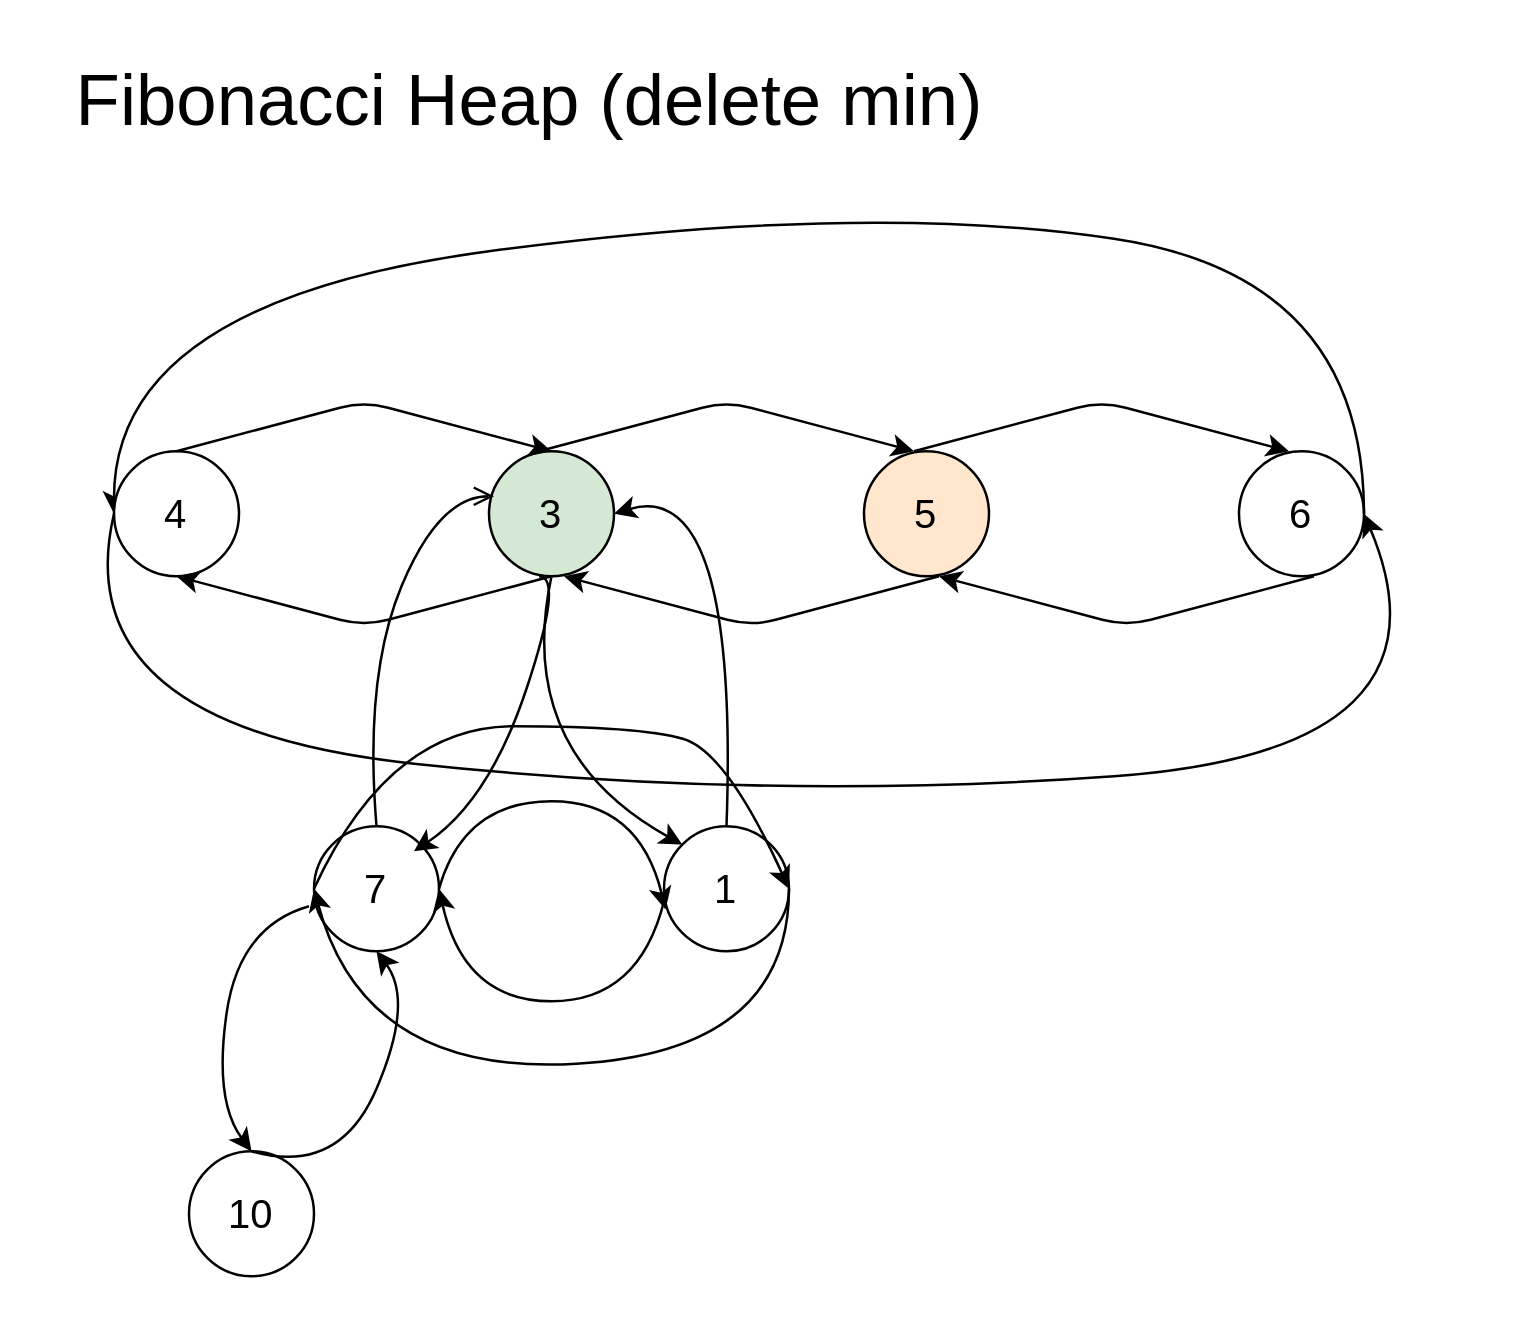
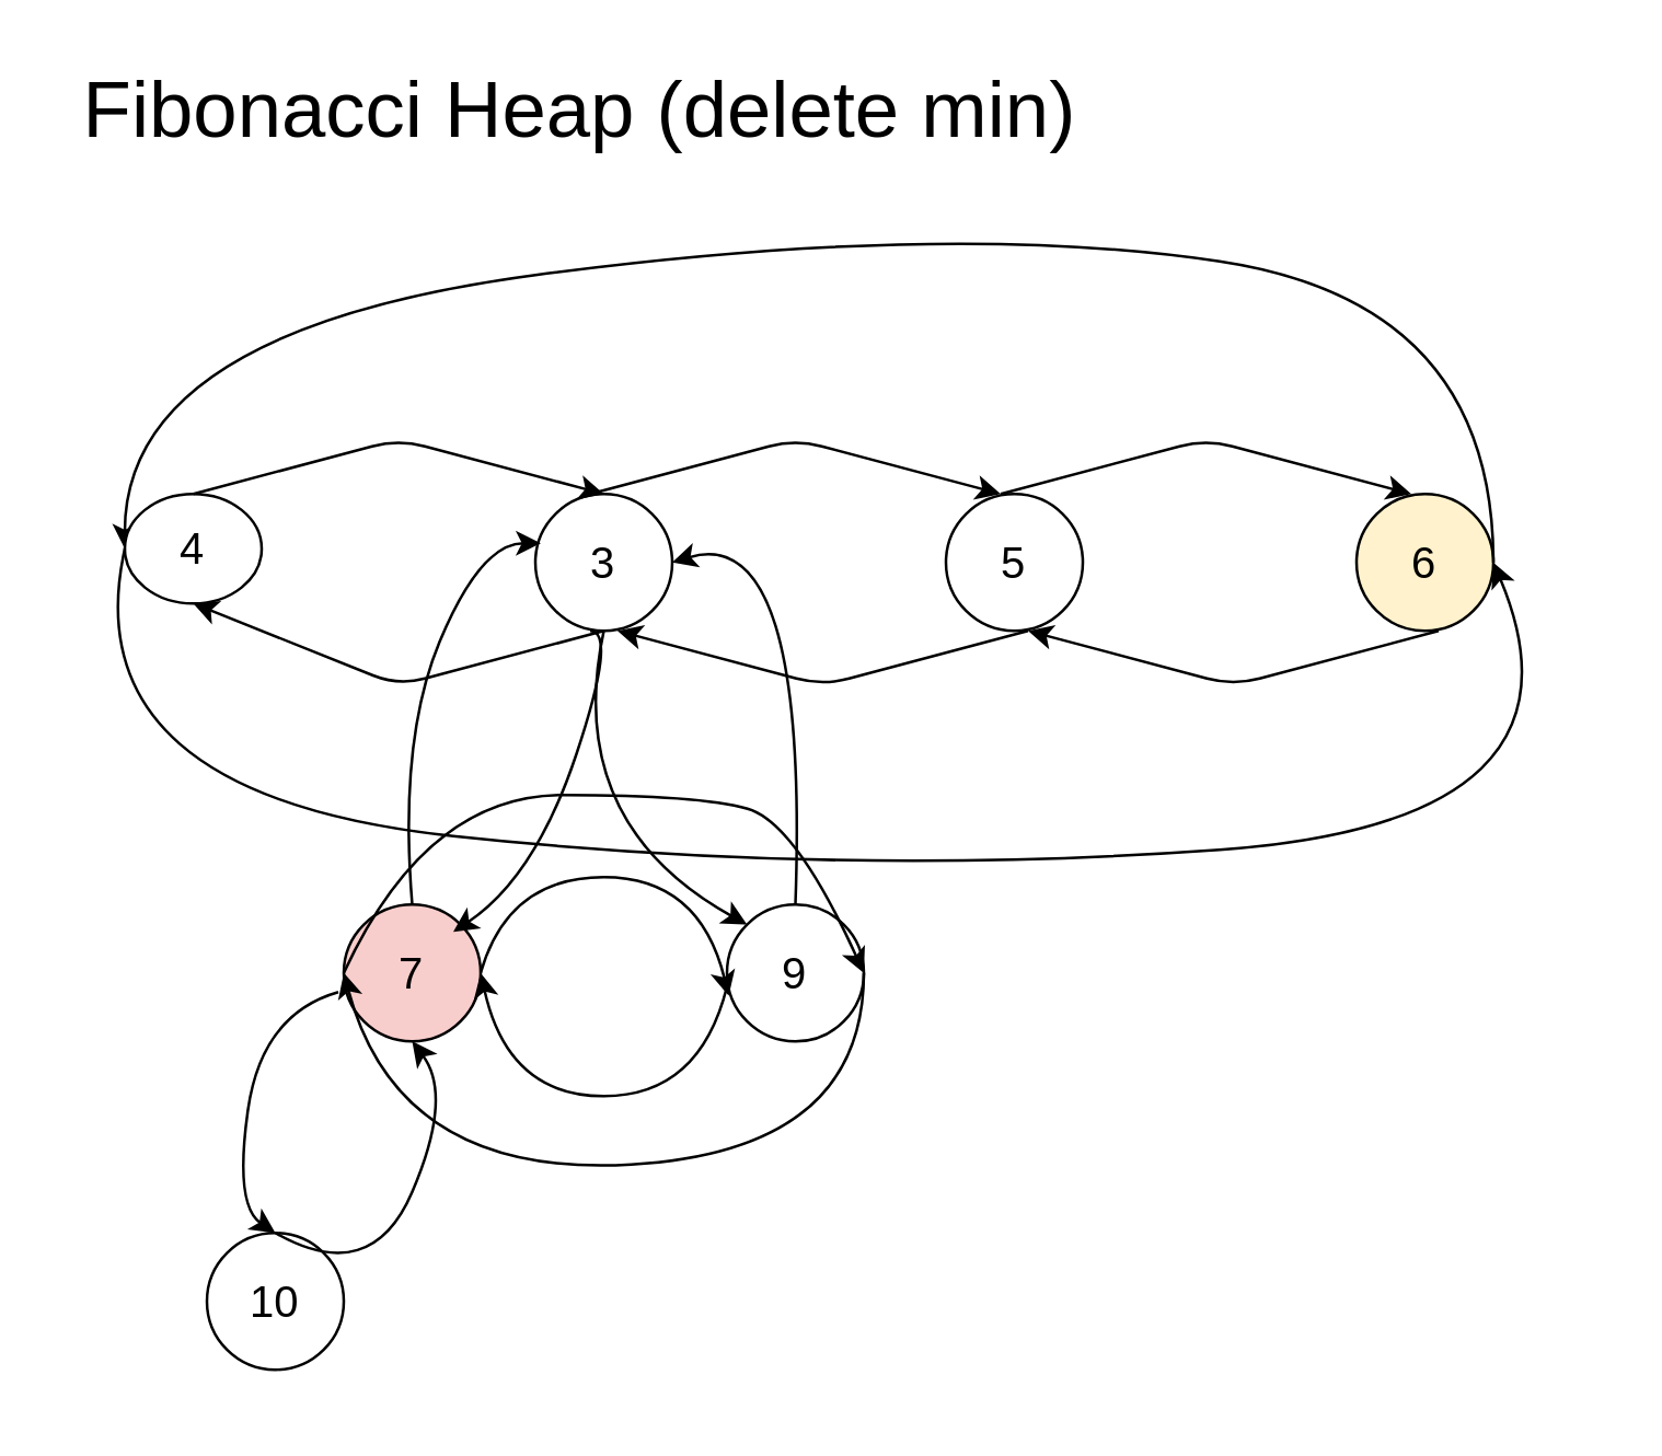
  <mxCell id="0" />
  <mxCell id="1" parent="0" />
  <mxCell id="2" value="Fibonacci Heap (delete min)&amp;nbsp;" style="text;html=1;align=center;verticalAlign=middle;resizable=0;points=[];autosize=1;strokeColor=none;fillColor=none;fontSize=29;" parent="1" vertex="1"><mxGeometry x="20" y="20" width="390" height="40" as="geometry" /></mxCell>
- <mxCell id="3" value="&lt;font style=&quot;font-size: 16px&quot;&gt;6&lt;/font&gt;" style="ellipse;whiteSpace=wrap;html=1;aspect=fixed;" parent="1" vertex="1"><mxGeometry x="495" y="180" width="50" height="50" as="geometry" /></mxCell>
+ <mxCell id="3" value="&lt;font style=&quot;font-size: 16px&quot;&gt;6&lt;/font&gt;" style="ellipse;whiteSpace=wrap;html=1;aspect=fixed;fillColor=#fff2cc;" parent="1" vertex="1"><mxGeometry x="495" y="180" width="50" height="50" as="geometry" /></mxCell>
  <mxCell id="4" value="" style="curved=1;endArrow=classic;html=1;exitX=1;exitY=0.5;exitDx=0;exitDy=0;entryX=0;entryY=0.5;entryDx=0;entryDy=0;" parent="1" source="3" target="5" edge="1"><mxGeometry width="50" height="50" relative="1" as="geometry"><mxPoint x="205" y="570" as="sourcePoint" /><mxPoint x="255" y="520" as="targetPoint" /><Array as="points"><mxPoint x="545" y="110" /><mxPoint x="345" y="80" /><mxPoint x="45" y="120" /></Array></mxGeometry></mxCell>
- <mxCell id="5" value="&lt;font style=&quot;font-size: 16px&quot;&gt;4&lt;/font&gt;" style="ellipse;whiteSpace=wrap;html=1;aspect=fixed;" parent="1" vertex="1"><mxGeometry x="45" y="180" width="50" height="50" as="geometry" /></mxCell>
- <mxCell id="6" value="&lt;font style=&quot;font-size: 16px&quot;&gt;3&lt;/font&gt;" style="ellipse;whiteSpace=wrap;html=1;aspect=fixed;fillColor=#d5e8d4;" parent="1" vertex="1"><mxGeometry x="195" y="180" width="50" height="50" as="geometry" /></mxCell>
- <mxCell id="7" value="&lt;font style=&quot;font-size: 16px&quot;&gt;5&lt;/font&gt;" style="ellipse;whiteSpace=wrap;html=1;aspect=fixed;fillColor=#ffe6cc;" parent="1" vertex="1"><mxGeometry x="345" y="180" width="50" height="50" as="geometry" /></mxCell>
+ <mxCell id="5" value="&lt;font style=&quot;font-size: 16px&quot;&gt;4&lt;/font&gt;" style="ellipse;whiteSpace=wrap;html=1;aspect=fixed;" parent="1" vertex="1"><mxGeometry x="45" y="180" width="50" height="40" as="geometry" /></mxCell>
+ <mxCell id="6" value="&lt;font style=&quot;font-size: 16px&quot;&gt;3&lt;/font&gt;" style="ellipse;whiteSpace=wrap;html=1;aspect=fixed;" parent="1" vertex="1"><mxGeometry x="195" y="180" width="50" height="50" as="geometry" /></mxCell>
+ <mxCell id="7" value="&lt;font style=&quot;font-size: 16px&quot;&gt;5&lt;/font&gt;" style="ellipse;whiteSpace=wrap;html=1;aspect=fixed;" parent="1" vertex="1"><mxGeometry x="345" y="180" width="50" height="50" as="geometry" /></mxCell>
  <mxCell id="8" value="" style="endArrow=classic;html=1;exitX=0.5;exitY=0;exitDx=0;exitDy=0;entryX=0.5;entryY=0;entryDx=0;entryDy=0;" parent="1" source="5" target="6" edge="1"><mxGeometry x="20" y="80" width="50" height="50" as="geometry"><mxPoint x="205" y="570" as="sourcePoint" /><mxPoint x="255" y="520" as="targetPoint" /><Array as="points"><mxPoint x="145" y="160" /></Array></mxGeometry></mxCell>
  <mxCell id="9" value="" style="endArrow=classic;html=1;exitX=0.5;exitY=0;exitDx=0;exitDy=0;entryX=0.5;entryY=0;entryDx=0;entryDy=0;" parent="1" edge="1"><mxGeometry x="20" y="80" width="50" height="50" as="geometry"><mxPoint x="215" y="180" as="sourcePoint" /><mxPoint x="365" y="180" as="targetPoint" /><Array as="points"><mxPoint x="290" y="160" /></Array></mxGeometry></mxCell>
  <mxCell id="10" value="" style="endArrow=classic;html=1;exitX=0.5;exitY=0;exitDx=0;exitDy=0;entryX=0.5;entryY=0;entryDx=0;entryDy=0;" parent="1" edge="1"><mxGeometry x="20" y="80" width="50" height="50" as="geometry"><mxPoint x="365" y="180" as="sourcePoint" /><mxPoint x="515" y="180" as="targetPoint" /><Array as="points"><mxPoint x="440" y="160" /></Array></mxGeometry></mxCell>
  <mxCell id="11" value="" style="endArrow=classic;html=1;exitX=0.5;exitY=1;exitDx=0;exitDy=0;entryX=0.5;entryY=1;entryDx=0;entryDy=0;" parent="1" source="6" target="5" edge="1"><mxGeometry x="20" y="80" width="50" height="50" as="geometry"><mxPoint x="205" y="570" as="sourcePoint" /><mxPoint x="255" y="520" as="targetPoint" /><Array as="points"><mxPoint x="145" y="250" /></Array></mxGeometry></mxCell>
  <mxCell id="12" value="" style="endArrow=classic;html=1;exitX=0.5;exitY=1;exitDx=0;exitDy=0;entryX=0.5;entryY=1;entryDx=0;entryDy=0;" parent="1" edge="1"><mxGeometry x="20" y="80" width="50" height="50" as="geometry"><mxPoint x="375" y="230" as="sourcePoint" /><mxPoint x="225" y="230" as="targetPoint" /><Array as="points"><mxPoint x="300" y="250" /></Array></mxGeometry></mxCell>
  <mxCell id="13" value="" style="endArrow=classic;html=1;exitX=0.5;exitY=1;exitDx=0;exitDy=0;entryX=0.5;entryY=1;entryDx=0;entryDy=0;" parent="1" edge="1"><mxGeometry x="20" y="80" width="50" height="50" as="geometry"><mxPoint x="525" y="230" as="sourcePoint" /><mxPoint x="375" y="230" as="targetPoint" /><Array as="points"><mxPoint x="450" y="250" /></Array></mxGeometry></mxCell>
  <mxCell id="14" value="" style="curved=1;endArrow=classic;html=1;exitX=0;exitY=0.5;exitDx=0;exitDy=0;entryX=1;entryY=0.5;entryDx=0;entryDy=0;" parent="1" source="5" target="3" edge="1"><mxGeometry x="20" y="80" width="50" height="50" as="geometry"><mxPoint x="595" y="515" as="sourcePoint" /><mxPoint x="555" y="210" as="targetPoint" /><Array as="points"><mxPoint x="25" y="290" /><mxPoint x="305" y="320" /><mxPoint x="585" y="300" /></Array></mxGeometry></mxCell>
- <mxCell id="15" value="&lt;font style=&quot;font-size: 16px&quot;&gt;7&lt;/font&gt;" style="ellipse;whiteSpace=wrap;html=1;aspect=fixed;" parent="1" vertex="1"><mxGeometry x="125" y="330" width="50" height="50" as="geometry" /></mxCell>
- <mxCell id="16" value="&lt;font style=&quot;font-size: 16px&quot;&gt;1&lt;/font&gt;" style="ellipse;whiteSpace=wrap;html=1;aspect=fixed;" parent="1" vertex="1"><mxGeometry x="265" y="330" width="50" height="50" as="geometry" /></mxCell>
+ <mxCell id="15" value="&lt;font style=&quot;font-size: 16px&quot;&gt;7&lt;/font&gt;" style="ellipse;whiteSpace=wrap;html=1;aspect=fixed;fillColor=#f8cecc;" parent="1" vertex="1"><mxGeometry x="125" y="330" width="50" height="50" as="geometry" /></mxCell>
+ <mxCell id="16" value="&lt;font style=&quot;font-size: 16px&quot;&gt;9&lt;/font&gt;" style="ellipse;whiteSpace=wrap;html=1;aspect=fixed;" parent="1" vertex="1"><mxGeometry x="265" y="330" width="50" height="50" as="geometry" /></mxCell>
  <mxCell id="17" value="" style="curved=1;endArrow=classic;html=1;exitX=1;exitY=0.5;exitDx=0;exitDy=0;entryX=0.013;entryY=0.667;entryDx=0;entryDy=0;entryPerimeter=0;" parent="1" source="15" target="16" edge="1"><mxGeometry x="20" y="80" width="50" height="50" as="geometry"><mxPoint x="205" y="570" as="sourcePoint" /><mxPoint x="255" y="520" as="targetPoint" /><Array as="points"><mxPoint x="185" y="320" /><mxPoint x="255" y="320" /></Array></mxGeometry></mxCell>
  <mxCell id="18" value="" style="curved=1;endArrow=classic;html=1;entryX=1;entryY=0.5;entryDx=0;entryDy=0;" parent="1" target="15" edge="1"><mxGeometry x="20" y="80" width="50" height="50" as="geometry"><mxPoint x="265" y="360" as="sourcePoint" /><mxPoint x="255" y="520" as="targetPoint" /><Array as="points"><mxPoint x="255" y="400" /><mxPoint x="185" y="400" /></Array></mxGeometry></mxCell>
- <mxCell id="19" value="&lt;font style=&quot;font-size: 16px&quot;&gt;10&lt;/font&gt;" style="ellipse;whiteSpace=wrap;html=1;aspect=fixed;" parent="1" vertex="1"><mxGeometry x="75" y="460" width="50" height="50" as="geometry" /></mxCell>
+ <mxCell id="19" value="&lt;font style=&quot;font-size: 16px&quot;&gt;10&lt;/font&gt;" style="ellipse;whiteSpace=wrap;html=1;aspect=fixed;" parent="1" vertex="1"><mxGeometry x="75" y="450" width="50" height="50" as="geometry" /></mxCell>
  <mxCell id="20" value="" style="curved=1;endArrow=classic;html=1;exitX=-0.04;exitY=0.64;exitDx=0;exitDy=0;exitPerimeter=0;entryX=0.5;entryY=0;entryDx=0;entryDy=0;" parent="1" source="15" target="19" edge="1"><mxGeometry x="20" y="80" width="50" height="50" as="geometry"><mxPoint x="205" y="570" as="sourcePoint" /><mxPoint x="255" y="520" as="targetPoint" /><Array as="points"><mxPoint x="95" y="370" /><mxPoint x="85" y="440" /></Array></mxGeometry></mxCell>
  <mxCell id="21" value="" style="curved=1;endArrow=classic;html=1;exitX=0.5;exitY=0;exitDx=0;exitDy=0;entryX=0.5;entryY=1;entryDx=0;entryDy=0;" parent="1" source="19" target="15" edge="1"><mxGeometry x="20" y="80" width="50" height="50" as="geometry"><mxPoint x="205" y="570" as="sourcePoint" /><mxPoint x="255" y="520" as="targetPoint" /><Array as="points"><mxPoint x="135" y="470" /><mxPoint x="165" y="400" /></Array></mxGeometry></mxCell>
  <mxCell id="22" value="" style="curved=1;endArrow=classic;html=1;exitX=0;exitY=0.5;exitDx=0;exitDy=0;entryX=1;entryY=0.5;entryDx=0;entryDy=0;" parent="1" source="15" target="16" edge="1"><mxGeometry x="20" y="80" width="50" height="50" as="geometry"><mxPoint x="205" y="570" as="sourcePoint" /><mxPoint x="255" y="520" as="targetPoint" /><Array as="points"><mxPoint x="155" y="290" /><mxPoint x="255" y="290" /><mxPoint x="290" y="300" /></Array></mxGeometry></mxCell>
  <mxCell id="23" value="" style="curved=1;endArrow=classic;html=1;exitX=1;exitY=0.5;exitDx=0;exitDy=0;" parent="1" source="16" edge="1"><mxGeometry x="20" y="80" width="50" height="50" as="geometry"><mxPoint x="205" y="570" as="sourcePoint" /><mxPoint x="125" y="355" as="targetPoint" /><Array as="points"><mxPoint x="315" y="420" /><mxPoint x="145" y="430" /></Array></mxGeometry></mxCell>
- <mxCell id="24" value="" style="curved=1;endArrow=open;html=1;exitX=0.5;exitY=0;exitDx=0;exitDy=0;entryX=0.04;entryY=0.36;entryDx=0;entryDy=0;entryPerimeter=0;" parent="1" source="15" target="6" edge="1"><mxGeometry x="20" y="80" width="50" height="50" as="geometry"><mxPoint x="205" y="570" as="sourcePoint" /><mxPoint x="255" y="520" as="targetPoint" /><Array as="points"><mxPoint x="145" y="270" /><mxPoint x="175" y="198" /></Array></mxGeometry></mxCell>
+ <mxCell id="24" value="" style="curved=1;endArrow=classic;html=1;exitX=0.5;exitY=0;exitDx=0;exitDy=0;entryX=0.04;entryY=0.36;entryDx=0;entryDy=0;entryPerimeter=0;" parent="1" source="15" target="6" edge="1"><mxGeometry x="20" y="80" width="50" height="50" as="geometry"><mxPoint x="205" y="570" as="sourcePoint" /><mxPoint x="255" y="520" as="targetPoint" /><Array as="points"><mxPoint x="145" y="270" /><mxPoint x="175" y="198" /></Array></mxGeometry></mxCell>
  <mxCell id="25" value="" style="curved=1;endArrow=classic;html=1;" parent="1" edge="1"><mxGeometry x="20" y="80" width="50" height="50" as="geometry"><mxPoint x="215" y="230" as="sourcePoint" /><mxPoint x="165" y="340" as="targetPoint" /><Array as="points"><mxPoint x="225" y="230" /><mxPoint x="195" y="320" /></Array></mxGeometry></mxCell>
  <mxCell id="26" value="" style="curved=1;endArrow=classic;html=1;exitX=0.5;exitY=0;exitDx=0;exitDy=0;entryX=1;entryY=0.5;entryDx=0;entryDy=0;" parent="1" source="16" target="6" edge="1"><mxGeometry x="20" y="80" width="50" height="50" as="geometry"><mxPoint x="205" y="570" as="sourcePoint" /><mxPoint x="255" y="520" as="targetPoint" /><Array as="points"><mxPoint x="295" y="190" /></Array></mxGeometry></mxCell>
  <mxCell id="27" value="" style="curved=1;endArrow=classic;html=1;exitX=0.5;exitY=1;exitDx=0;exitDy=0;entryX=0;entryY=0;entryDx=0;entryDy=0;" parent="1" source="6" target="16" edge="1"><mxGeometry x="20" y="80" width="50" height="50" as="geometry"><mxPoint x="205" y="570" as="sourcePoint" /><mxPoint x="255" y="520" as="targetPoint" /><Array as="points"><mxPoint x="205" y="300" /></Array></mxGeometry></mxCell>
